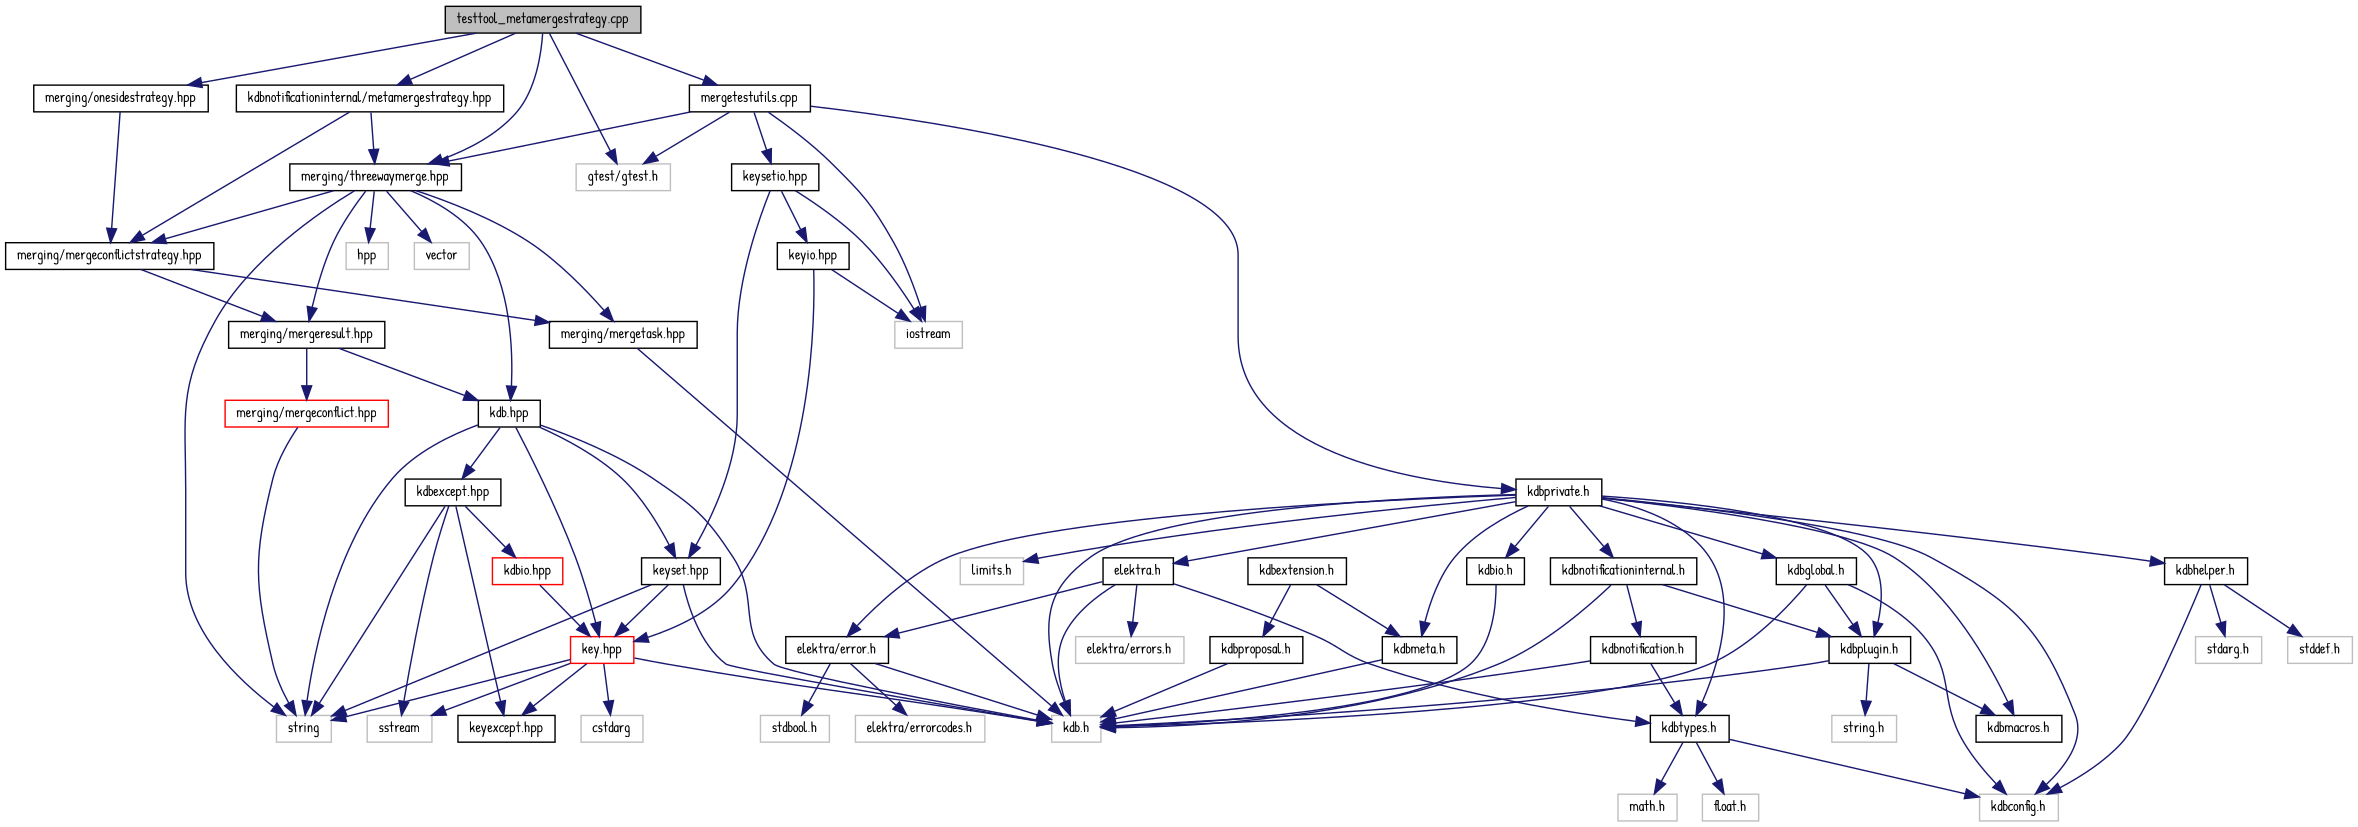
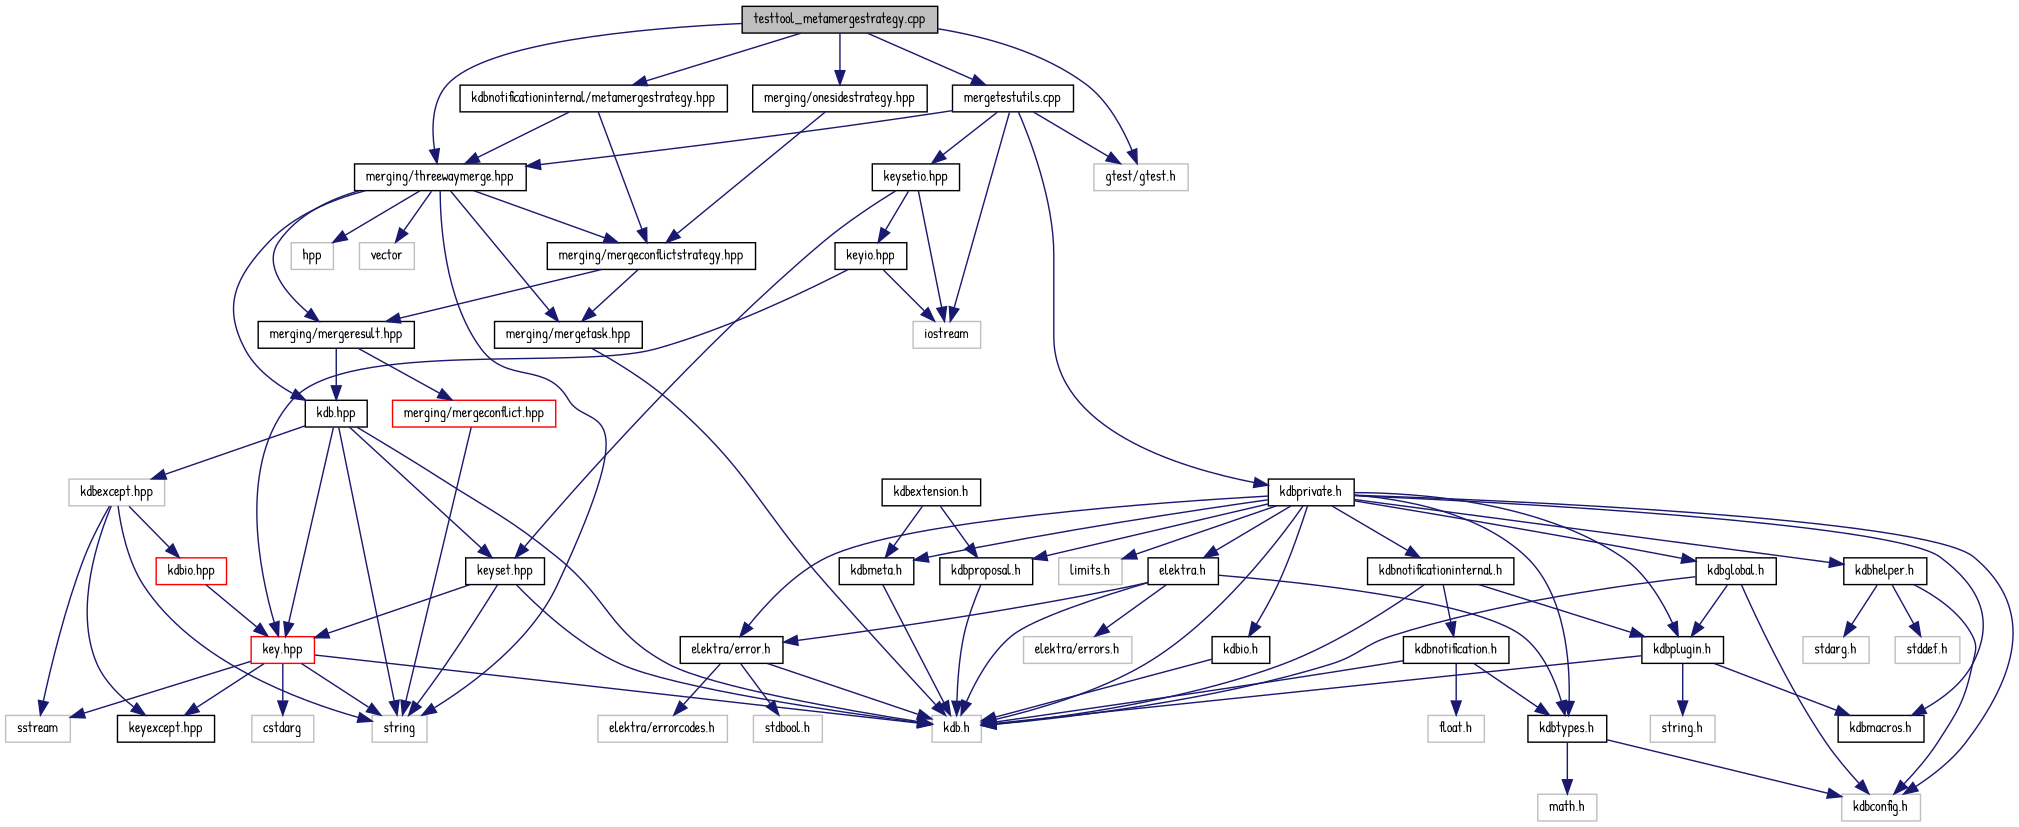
  digraph {
    fontname="Patrick Hand"
    node [color=black fillcolor=white fontname="Patrick Hand" fontsize=10 shape=record style=filled]
    edge [color=midnightblue fontname="Patrick Hand" fontsize=10 labelfontname=Helvetica labelfontsize=10 style=solid]
    n1 [fillcolor=grey75 fontcolor=black height=0.2 label="testtool_metamergestrategy.cpp" width=0.4]
    n2 [height=0.2 label="mergetestutils.cpp" width=0.4]
    n3 [color=grey75 height=0.2 label="gtest/gtest.h" width=0.4]
    n4 [height=0.2 label="merging/threewaymerge.hpp" width=0.4]
    n5 [height=0.2 label="kdbnotificationinternal/metamergestrategy.hpp" width=0.4]
    n6 [height=0.2 label="merging/onesidestrategy.hpp" width=0.4]
    n7 [color=grey75 height=0.2 label=iostream width=0.4]
    n8 [height=0.2 label="kdbprivate.h" width=0.4]
    n9 [height=0.2 label="keysetio.hpp" width=0.4]
    n10 [color=grey75 height=0.2 label=string width=0.4]
    n11 [height=0.2 label="kdb.hpp" width=0.4]
    n12 [color=grey75 height=0.2 label=hpp width=0.4]
    n13 [height=0.2 label="merging/mergeconflictstrategy.hpp" width=0.4]
    n14 [height=0.2 label="merging/mergeresult.hpp" width=0.4]
    n15 [height=0.2 label="merging/mergetask.hpp" width=0.4]
    n16 [color=grey75 height=0.2 label=vector width=0.4]
    n17 [height=0.2 label="elektra.h" width=0.4]
    n18 [height=0.2 label="elektra/error.h" width=0.4]
    n19 [color=grey75 height=0.2 label="kdb.h" width=0.4]
    n20 [height=0.2 label="kdbtypes.h" width=0.4]
    n21 [color=grey75 height=0.2 label="kdbconfig.h" width=0.4]
    n22 [height=0.2 label="kdbproposal.h" width=0.4]
    n23 [height=0.2 label="kdbhelper.h" width=0.4]
    n24 [height=0.2 label="kdbio.h" width=0.4]
    n25 [height=0.2 label="kdbmacros.h" width=0.4]
    n26 [height=0.2 label="kdbnotificationinternal.h" width=0.4]
    n27 [height=0.2 label="kdbplugin.h" width=0.4]
    n28 [height=0.2 label="kdbglobal.h" width=0.4]
    n29 [color=grey75 height=0.2 label="limits.h" width=0.4]
    n30 [height=0.2 label="kdbmeta.h" width=0.4]
    n31 [height=0.2 label="keyio.hpp" width=0.4]
    n32 [height=0.2 label="keyset.hpp" width=0.4]
    n33 [color=grey75 height=0.2 label="elektra/errors.h" width=0.4]
    n34 [color=grey75 height=0.2 label="elektra/errorcodes.h" width=0.4]
    n35 [color=grey75 height=0.2 label="stdbool.h" width=0.4]
    n36 [color=grey75 height=0.2 label="float.h" width=0.4]
    n37 [color=grey75 height=0.2 label="math.h" width=0.4]
    n38 [height=0.2 label="kdbextension.h" width=0.4]
    n39 [color=grey75 height=0.2 label="stdarg.h" width=0.4]
    n40 [color=grey75 height=0.2 label="stddef.h" width=0.4]
    n41 [height=0.2 label="kdbnotification.h" width=0.4]
    n42 [color=grey75 height=0.2 label="string.h" width=0.4]
    n43 [color=red height=0.2 label="key.hpp" width=0.4]
    n44 [color=grey75 height=0.2 label=cstdarg width=0.4]
    n45 [color=grey75 height=0.2 label=sstream width=0.4]
    n46 [height=0.2 label="keyexcept.hpp" width=0.4]
-   n47 [height=0.2 label="kdbexcept.hpp" width=0.4]
+   n47 [color=grey75 height=0.2 label="kdbexcept.hpp" width=0.4]
    n48 [color=red height=0.2 label="merging/mergeconflict.hpp" width=0.4]
    n49 [color=red height=0.2 label="kdbio.hpp" width=0.4]
    n1 -> n2
    n1 -> n3
    n1 -> n4
    n1 -> n5
    n1 -> n6
    n2 -> n3
    n2 -> n4
    n2 -> n7
    n2 -> n8
    n2 -> n9
    n4 -> n10
    n4 -> n11
    n4 -> n12
    n4 -> n13
    n4 -> n14
    n4 -> n15
    n4 -> n16
    n5 -> n4
    n5 -> n13
    n6 -> n13
    n8 -> n17
    n8 -> n18
    n8 -> n19
    n8 -> n20
    n8 -> n21
+   n8 -> n22
    n8 -> n23
    n8 -> n24
    n8 -> n25
    n8 -> n26
    n8 -> n27
    n8 -> n28
    n8 -> n29
    n8 -> n30
    n9 -> n7
    n9 -> n31
    n9 -> n32
    n11 -> n10
    n11 -> n19
    n11 -> n32
    n11 -> n43
    n11 -> n47
    n13 -> n14
    n13 -> n15
    n14 -> n11
    n14 -> n48
    n15 -> n19
    n17 -> n18
    n17 -> n19
    n17 -> n20
    n17 -> n33
    n18 -> n19
    n18 -> n34
    n18 -> n35
    n20 -> n21
-   n20 -> n36
+   n41 -> n36
    n20 -> n37
    n22 -> n19
    n23 -> n21
    n23 -> n39
    n23 -> n40
    n24 -> n19
    n26 -> n19
    n26 -> n27
    n26 -> n41
    n27 -> n19
    n27 -> n25
    n27 -> n42
    n28 -> n19
    n28 -> n21
    n28 -> n27
    n30 -> n19
    n31 -> n7
    n31 -> n43
    n32 -> n10
    n32 -> n19
    n32 -> n43
    n38 -> n22
    n38 -> n30
    n41 -> n19
    n41 -> n20
    n43 -> n10
    n43 -> n19
    n43 -> n44
    n43 -> n45
    n43 -> n46
    n47 -> n10
    n47 -> n45
    n47 -> n46
    n47 -> n49
    n48 -> n10
    n49 -> n43
  }
